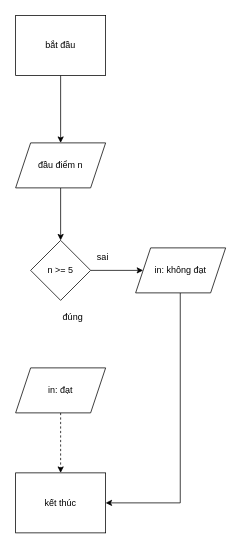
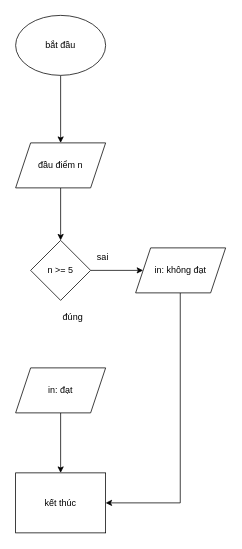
  <mxCell id="0" />
  <mxCell id="1" parent="0" />
  <mxCell id="2" value="" style="edgeStyle=orthogonalEdgeStyle;rounded=0;orthogonalLoop=1;jettySize=auto;html=1;" edge="1" parent="1" source="3" target="5"><mxGeometry relative="1" as="geometry" /></mxCell>
- <mxCell id="3" value="bắt đầu" style="whiteSpace=wrap;html=1;rounded=0;" vertex="1" parent="1"><mxGeometry x="20" y="20" width="120" height="80" as="geometry" /></mxCell>
+ <mxCell id="3" value="bắt đầu" style="ellipse;whiteSpace=wrap;html=1;" vertex="1" parent="1"><mxGeometry x="20" y="20" width="120" height="80" as="geometry" /></mxCell>
  <mxCell id="4" value="" style="edgeStyle=orthogonalEdgeStyle;rounded=0;orthogonalLoop=1;jettySize=auto;html=1;" edge="1" parent="1" source="5" target="7"><mxGeometry relative="1" as="geometry" /></mxCell>
  <mxCell id="5" value="đầu điểm n" style="shape=parallelogram;perimeter=parallelogramPerimeter;whiteSpace=wrap;html=1;fixedSize=1;" vertex="1" parent="1"><mxGeometry x="20" y="190" width="120" height="60" as="geometry" /></mxCell>
  <mxCell id="6" value="" style="edgeStyle=orthogonalEdgeStyle;rounded=0;orthogonalLoop=1;jettySize=auto;html=1;" edge="1" parent="1" source="7" target="9"><mxGeometry relative="1" as="geometry" /></mxCell>
  <mxCell id="7" value="n &amp;gt;= 5" style="rhombus;whiteSpace=wrap;html=1;" vertex="1" parent="1"><mxGeometry x="40" y="320" width="80" height="80" as="geometry" /></mxCell>
  <mxCell id="8" style="edgeStyle=orthogonalEdgeStyle;rounded=0;orthogonalLoop=1;jettySize=auto;html=1;entryX=1;entryY=0.5;entryDx=0;entryDy=0;" edge="1" parent="1" target="14"><mxGeometry relative="1" as="geometry"><mxPoint x="240" y="640" as="targetPoint" /><mxPoint x="239.5" y="370" as="sourcePoint" /><Array as="points"><mxPoint x="240" y="670" /></Array></mxGeometry></mxCell>
  <mxCell id="9" value="in: không đạt" style="shape=parallelogram;perimeter=parallelogramPerimeter;whiteSpace=wrap;html=1;fixedSize=1;" vertex="1" parent="1"><mxGeometry x="180" y="330" width="120" height="60" as="geometry" /></mxCell>
  <mxCell id="10" value="sai" style="text;html=1;align=center;verticalAlign=middle;resizable=0;points=[];autosize=1;strokeColor=none;fillColor=none;" vertex="1" parent="1"><mxGeometry x="116" y="328" width="40" height="30" as="geometry" /></mxCell>
- <mxCell id="11" value="" style="edgeStyle=orthogonalEdgeStyle;rounded=0;orthogonalLoop=1;jettySize=auto;html=1;dashed=1;" edge="1" parent="1" source="12" target="14"><mxGeometry relative="1" as="geometry" /></mxCell>
+ <mxCell id="11" value="" style="edgeStyle=orthogonalEdgeStyle;rounded=0;orthogonalLoop=1;jettySize=auto;html=1;" edge="1" parent="1" source="12" target="14"><mxGeometry relative="1" as="geometry" /></mxCell>
  <mxCell id="12" value="in: đạt" style="shape=parallelogram;perimeter=parallelogramPerimeter;whiteSpace=wrap;html=1;fixedSize=1;" vertex="1" parent="1"><mxGeometry x="20" y="490" width="120" height="60" as="geometry" /></mxCell>
  <mxCell id="13" value="đúng" style="text;html=1;align=center;verticalAlign=middle;resizable=0;points=[];autosize=1;strokeColor=none;fillColor=none;" vertex="1" parent="1"><mxGeometry x="71" y="408" width="50" height="30" as="geometry" /></mxCell>
  <mxCell id="14" value="kết thúc" style="whiteSpace=wrap;html=1;rounded=0;" vertex="1" parent="1"><mxGeometry x="20" y="630" width="120" height="80" as="geometry" /></mxCell>
